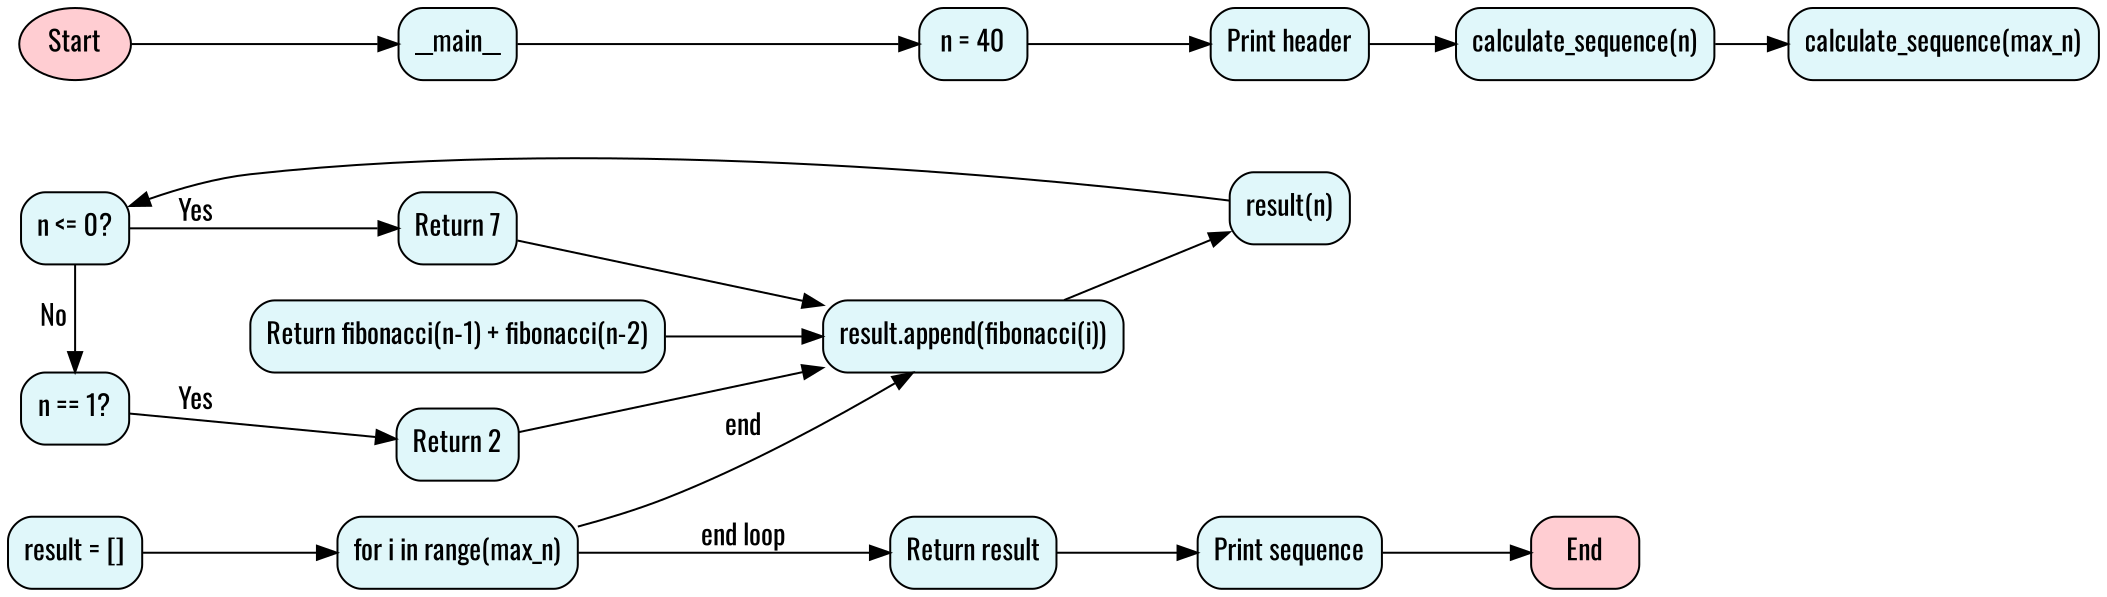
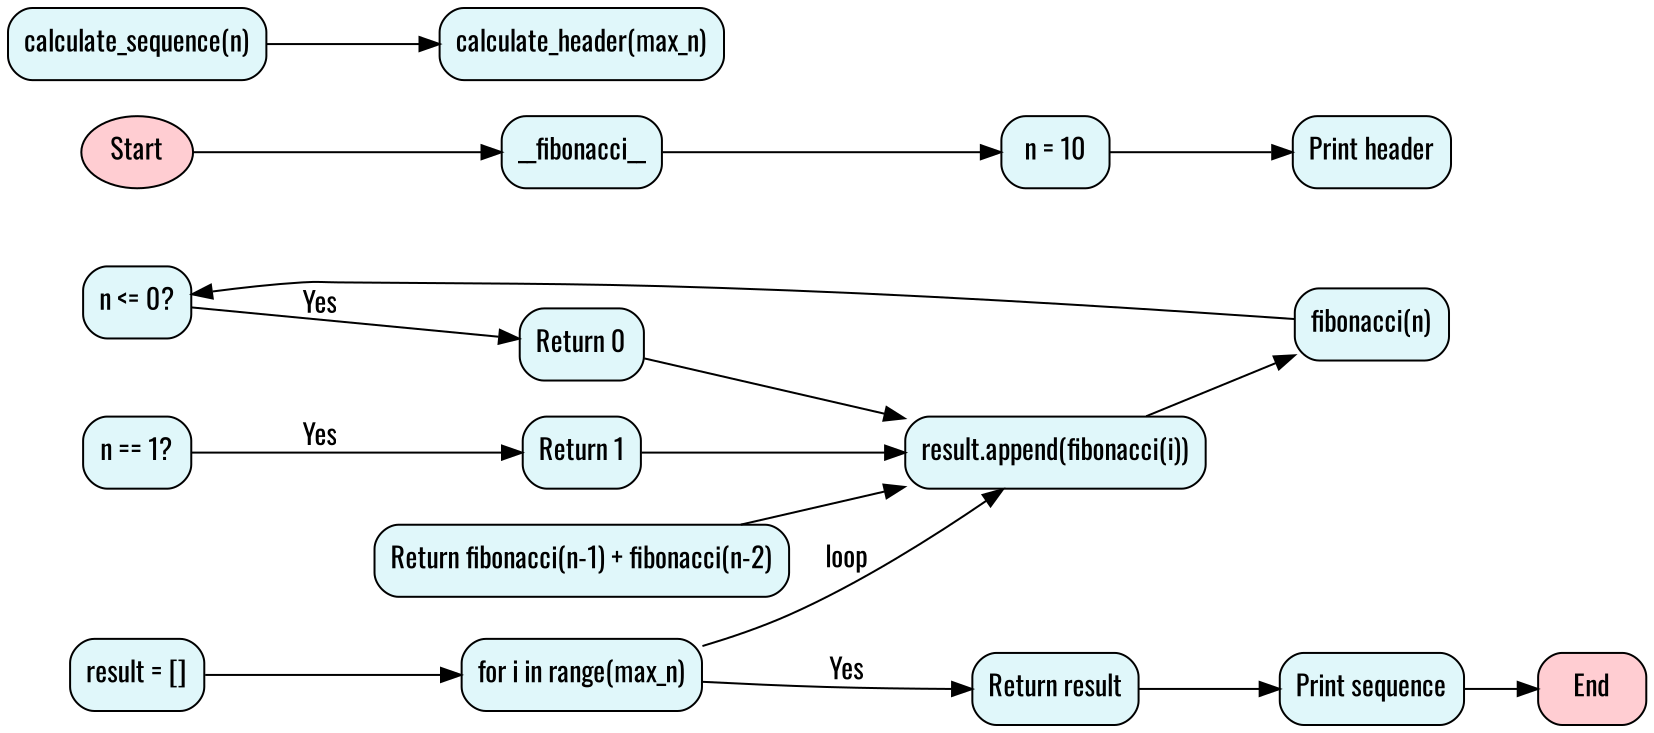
  digraph {
    fontname=Oswald
    rankdir=LR
    node [fillcolor="#e0f7fa" fontname=Oswald shape=box style="rounded,filled"]
    edge [fontname=Oswald]
    n1 [label="n <= 0?"]
    n2 [label="n == 1?"]
-   n3 [label="Return 7"]
-   n4 [label="Return 2"]
+   n3 [label="Return 0"]
+   n4 [label="Return 1"]
    n5 [label="Return fibonacci(n-1) + fibonacci(n-2)"]
    n6 [label="result.append(fibonacci(i))"]
    n7 [fillcolor="#ffcdd2" label=Start shape=ellipse]
-   n8 [label=__main__]
-   n9 [label="n = 40"]
+   n8 [label=__fibonacci__]
+   n9 [label="n = 10"]
    n10 [fillcolor="#ffcdd2" label=End]
-   n11 [label="result(n)"]
-   n12 [label="calculate_sequence(max_n)"]
+   n11 [label="fibonacci(n)"]
+   n12 [label="calculate_header(max_n)"]
    n13 [label="result = []"]
    n14 [label="for i in range(max_n)"]
    n15 [label="Return result"]
    n16 [label="Print sequence"]
    n17 [label="Print header"]
    n18 [label="calculate_sequence(n)"]
    subgraph sub_1 {
      rank=same
      n1
      n2
    }
    subgraph sub_2 {
      rank=same
      n3
      n4
      n5
    }
-   n1 -> n2 [label=No]
    n1 -> n3 [label=Yes]
    n2 -> n4 [label=Yes]
    n3 -> n6
    n4 -> n6
    n5 -> n6
    n6 -> n11
    n7 -> n8
    n8 -> n9
    n9 -> n17
    n11 -> n1
    n13 -> n14
-   n14 -> n6 [label=end]
-   n14 -> n15 [label="end loop"]
+   n14 -> n6 [label=loop]
+   n14 -> n15 [label=Yes]
    n15 -> n16
    n16 -> n10
-   n17 -> n18
    n18 -> n12
  }
